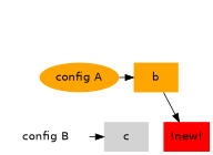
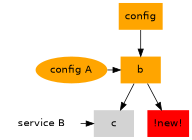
  digraph {
    node [color=none fillcolor=orange fontname=Helvetica shape=box style=filled]
    n1 [label="config A" shape=oval]
    b
-   n3 [fillcolor=none label="config B" shape=oval]
+   n3 [fillcolor=none label="service B" shape=oval]
    c [fillcolor=lightgrey]
    n5 [fillcolor=red label="!new!"]
+   n6 [label=config textcolor=white]
    subgraph sub_1 {
      rank=same
      n1
      b
    }
    subgraph sub_2 {
      rank=same
      n3
      c
    }
    n1 -> b
+   b -> c
    b -> n5
    n3 -> c
+   n6 -> b
  }
